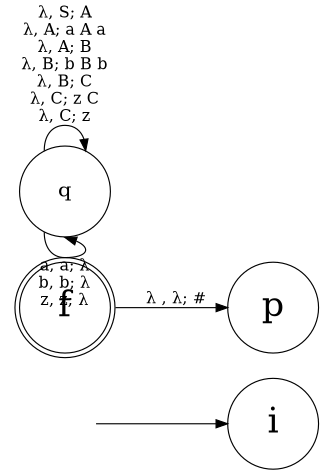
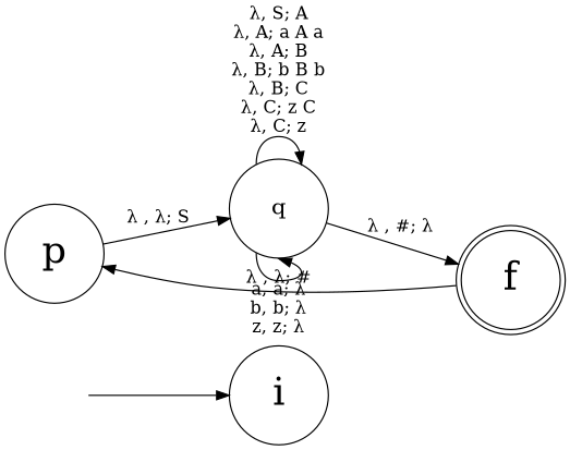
  digraph {
    diredgeconstraints=True
    rankdir=LR
    node [fontcolor=black fontsize=30 shape=circle]
    "" [fontsize=18 height=1.1 shape=none]
    i [height=1.1]
    p [height=1.1]
    q [fontsize=18 height=1.1]
    f [height=1.1 shape=doublecircle]
    "" -> i
+   p -> q [label="λ , λ; S"]
    q -> q [label="λ, S; A\nλ, A; a A a\nλ, A; B\nλ, B; b B b\nλ, B; C\nλ, C; z C\nλ, C; z\n"]
    q -> q [headport=s label="a, a; λ\nb, b; λ\nz, z; λ\n"]
+   q -> f [label="λ , #; λ"]
    f -> p [label="λ , λ; #"]
  }
